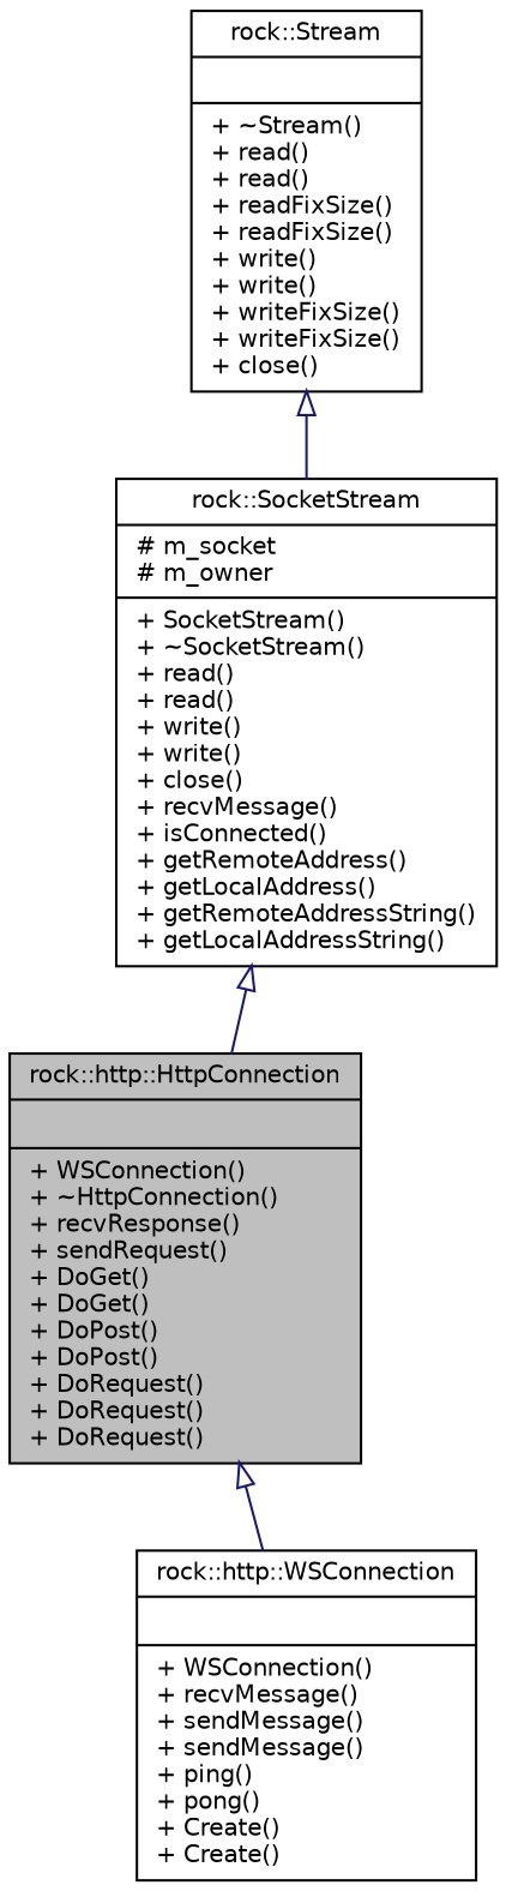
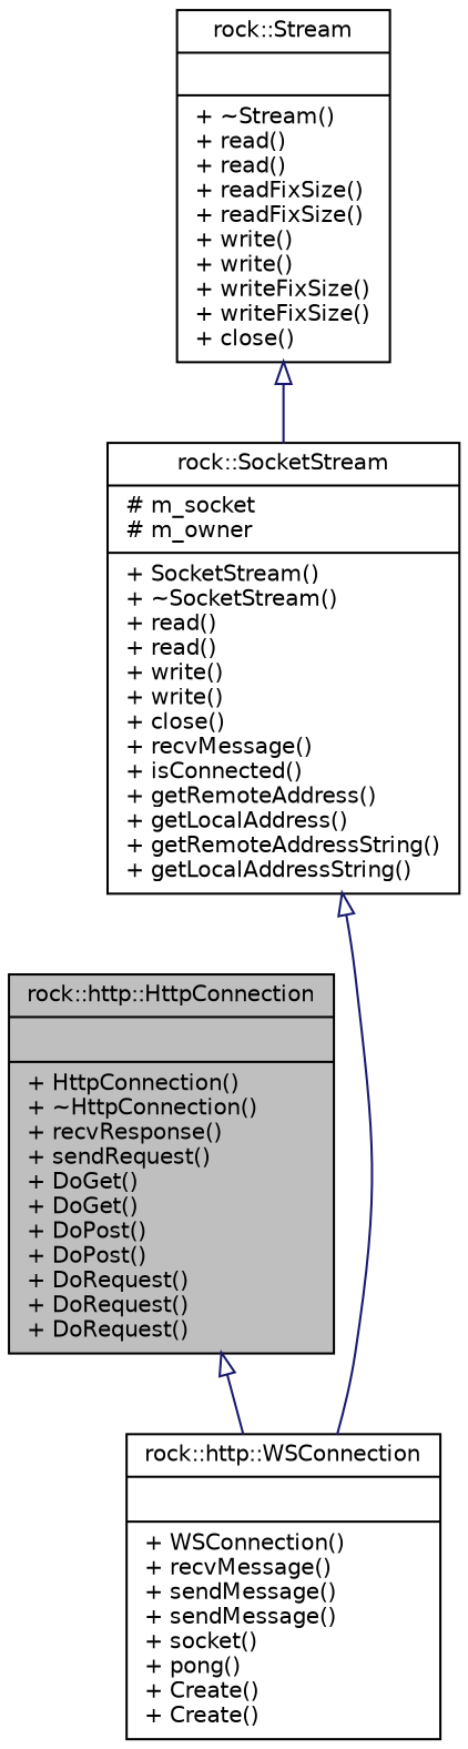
  digraph {
    node [color=black fillcolor=white fontname=Helvetica fontsize=10 shape=record style=filled]
    edge [arrowtail=onormal color=midnightblue dir=back fontname=Helvetica fontsize=10 labelfontname=Helvetica labelfontsize=10 style=solid]
-   n1 [fillcolor=grey75 fontcolor=black height=0.2 label="{rock::http::HttpConnection\n||+ WSConnection()\l+ ~HttpConnection()\l+ recvResponse()\l+ sendRequest()\l+ DoGet()\l+ DoGet()\l+ DoPost()\l+ DoPost()\l+ DoRequest()\l+ DoRequest()\l+ DoRequest()\l}" width=0.4]
-   n2 [height=0.2 label="{rock::http::WSConnection\n||+ WSConnection()\l+ recvMessage()\l+ sendMessage()\l+ sendMessage()\l+ ping()\l+ pong()\l+ Create()\l+ Create()\l}" width=0.4]
+   n1 [fillcolor=grey75 fontcolor=black height=0.2 label="{rock::http::HttpConnection\n||+ HttpConnection()\l+ ~HttpConnection()\l+ recvResponse()\l+ sendRequest()\l+ DoGet()\l+ DoGet()\l+ DoPost()\l+ DoPost()\l+ DoRequest()\l+ DoRequest()\l+ DoRequest()\l}" width=0.4]
+   n2 [height=0.2 label="{rock::http::WSConnection\n||+ WSConnection()\l+ recvMessage()\l+ sendMessage()\l+ sendMessage()\l+ socket()\l+ pong()\l+ Create()\l+ Create()\l}" width=0.4]
    n3 [height=0.2 label="{rock::SocketStream\n|# m_socket\l# m_owner\l|+ SocketStream()\l+ ~SocketStream()\l+ read()\l+ read()\l+ write()\l+ write()\l+ close()\l+ recvMessage()\l+ isConnected()\l+ getRemoteAddress()\l+ getLocalAddress()\l+ getRemoteAddressString()\l+ getLocalAddressString()\l}" width=0.4]
    n4 [height=0.2 label="{rock::Stream\n||+ ~Stream()\l+ read()\l+ read()\l+ readFixSize()\l+ readFixSize()\l+ write()\l+ write()\l+ writeFixSize()\l+ writeFixSize()\l+ close()\l}" width=0.4]
    n1 -> n2
-   n3 -> n1
+   n3 -> n2
    n4 -> n3
  }
